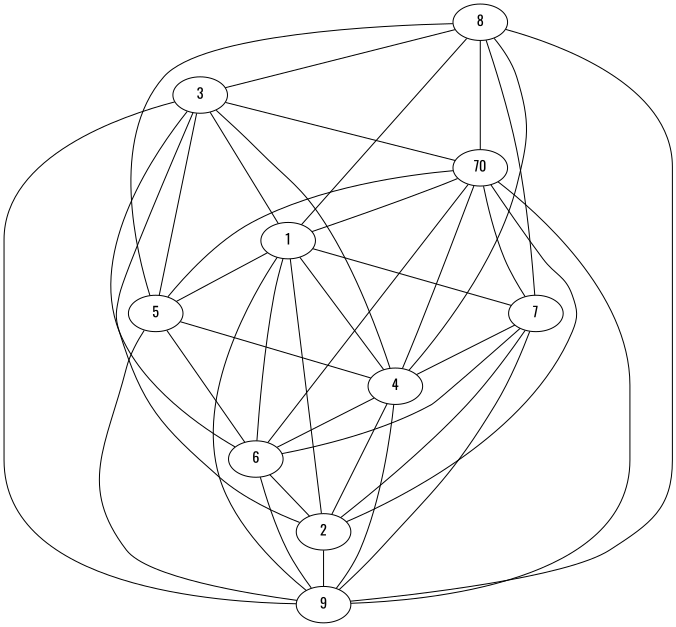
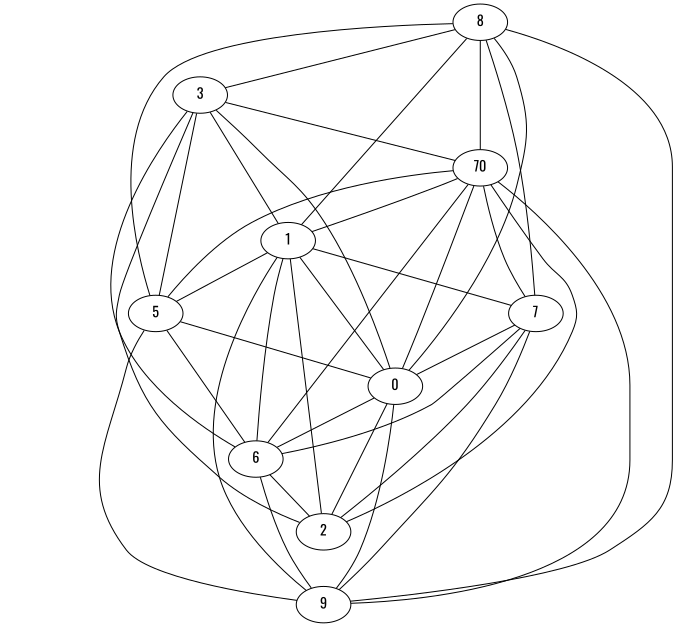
  graph {
    fontname=Oswald
    node [fontname=Oswald]
    edge [fontname=Oswald]
    2
    9
-   4
+   4 [label=0]
    6
    7
    5
    8
    n8 [label=70]
    1
    3
-   2 -- 9
    4 -- 2
    4 -- 9
    4 -- 6
    6 -- 2
    6 -- 9
    7 -- 2
    7 -- 9
    7 -- 4
    7 -- 6
    5 -- 9
    5 -- 4
    5 -- 6
    5 -- 8
    8 -- 9
    8 -- 4
    8 -- 7
    8 -- n8
    8 -- 1
    8 -- 3
    n8 -- 2
    n8 -- 9
    n8 -- 4
    n8 -- 6
    n8 -- 7
    n8 -- 5
    n8 -- 1
    1 -- 2
    1 -- 9
    1 -- 4
    1 -- 6
    1 -- 7
    1 -- 5
    3 -- 2
-   3 -- 9
    3 -- 4
    3 -- 6
    3 -- 5
    3 -- n8
    3 -- 1
  }
